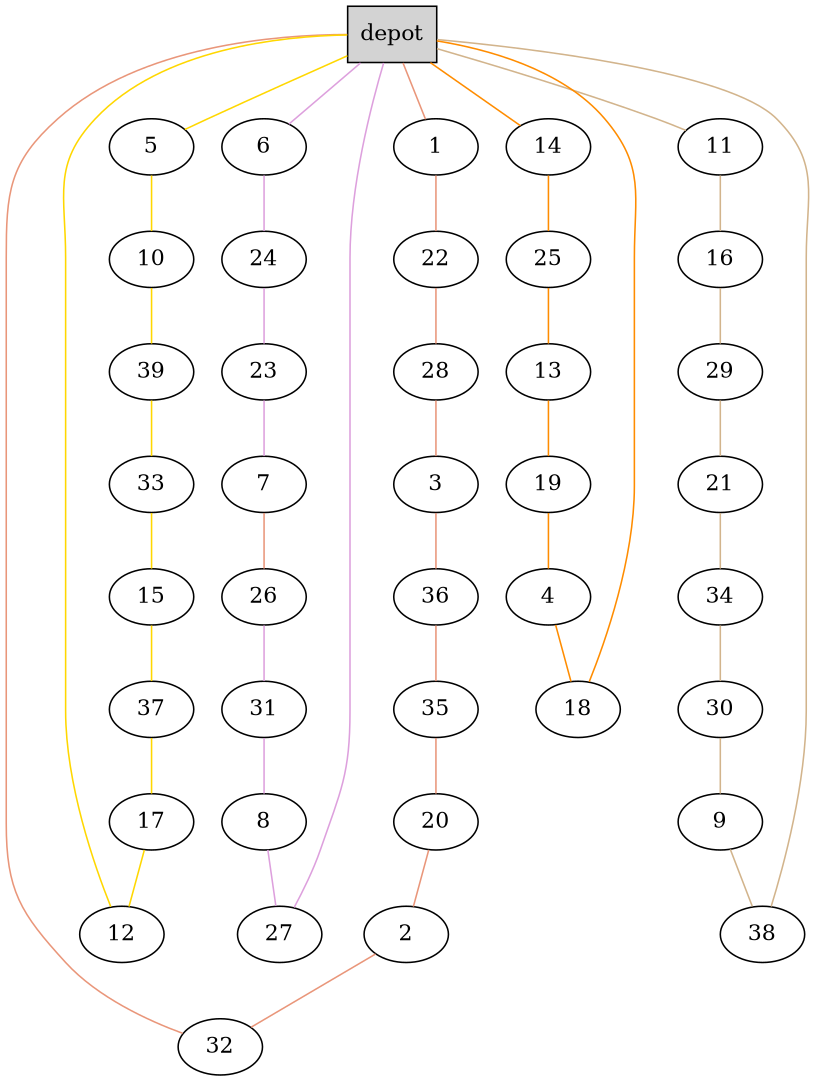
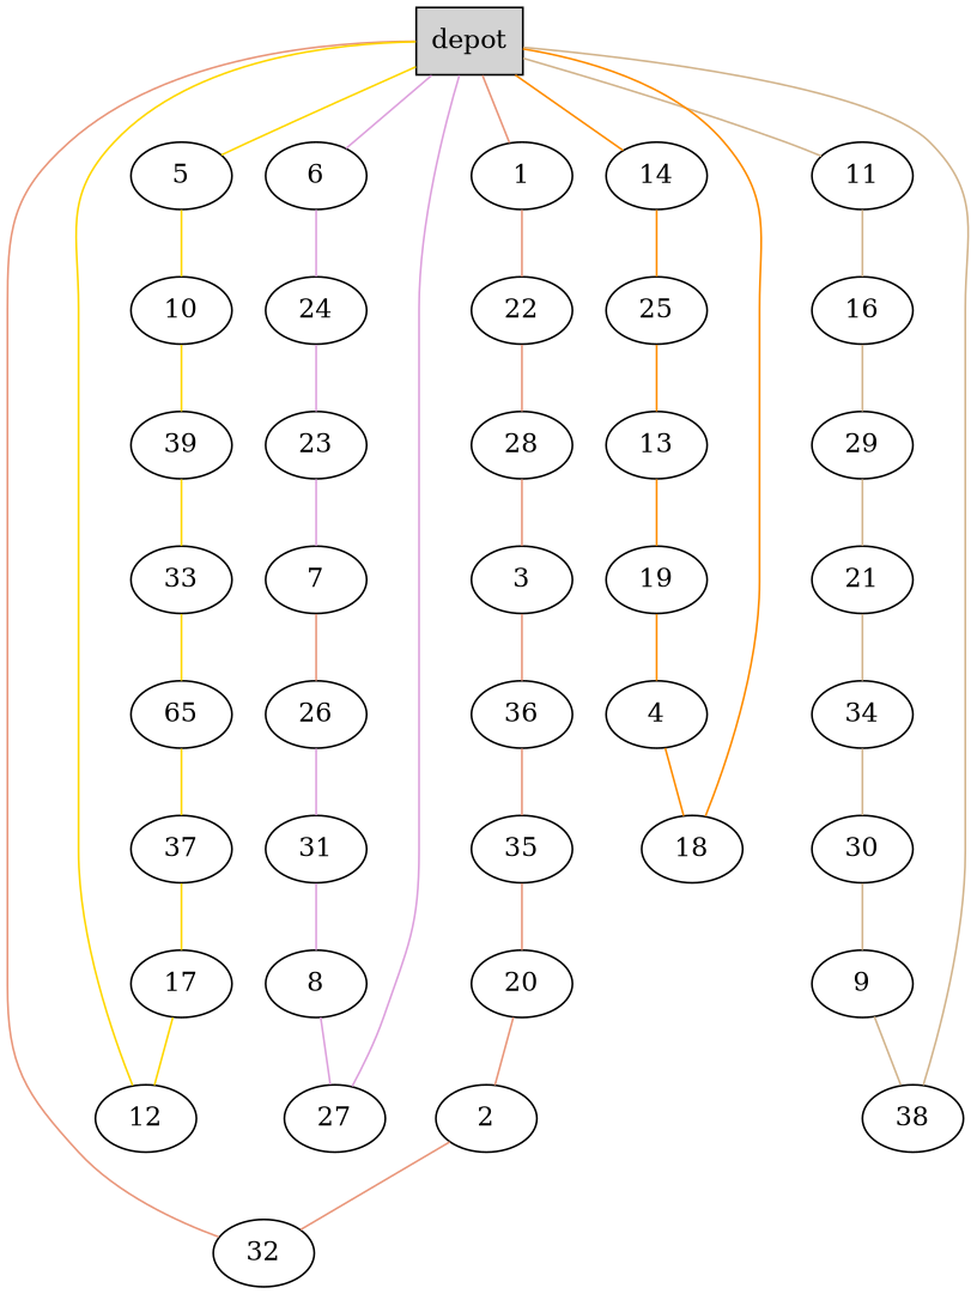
  graph {
    node [shape=ellipse]
    edge [color=darksalmon]
    n1 [label=depot shape=box style=filled]
    1
    5
    6
    11
    14
    22
    10
    24
    16
    25
    28
    3
    36
    35
    20
    2
    32
    39
    33
-   15
+   15 [label=65]
    37
    17
    12
    23
    7
    26
    31
    8
    27
    29
    21
    34
    30
    9
    38
    13
    19
    4
    18
    n1 -- 1
    n1 -- 5 [color=gold]
    n1 -- 6 [color=plum]
    n1 -- 11 [color=tan]
    n1 -- 14 [color=darkorange]
    1 -- 22
    5 -- 10 [color=gold]
    6 -- 24 [color=plum]
    11 -- 16 [color=tan]
    14 -- 25 [color=darkorange]
    22 -- 28
    10 -- 39 [color=gold]
    24 -- 23 [color=plum]
    16 -- 29 [color=tan]
    25 -- 13 [color=darkorange]
    28 -- 3
    3 -- 36
    36 -- 35
    35 -- 20
    20 -- 2
    2 -- 32
    32 -- n1
    39 -- 33 [color=gold]
    33 -- 15 [color=gold]
    15 -- 37 [color=gold]
    37 -- 17 [color=gold]
    17 -- 12 [color=gold]
    12 -- n1 [color=gold]
    23 -- 7 [color=plum]
    7 -- 26
    26 -- 31 [color=plum]
    31 -- 8 [color=plum]
    8 -- 27 [color=plum]
    27 -- n1 [color=plum]
    29 -- 21 [color=tan]
    21 -- 34 [color=tan]
    34 -- 30 [color=tan]
    30 -- 9 [color=tan]
    9 -- 38 [color=tan]
    38 -- n1 [color=tan]
    13 -- 19 [color=darkorange]
    19 -- 4 [color=darkorange]
    4 -- 18 [color=darkorange]
    18 -- n1 [color=darkorange]
  }
